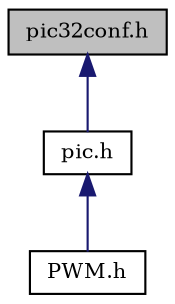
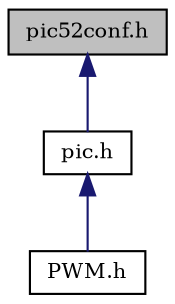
  digraph {
    fontname="DejaVu Serif"
    node [color=black fillcolor=white fontname="DejaVu Serif" fontsize=10 shape=record style=filled]
    edge [color=midnightblue dir=back fontname="DejaVu Serif" fontsize=10 labelfontname=Helvetica labelfontsize=10 style=solid]
-   n1 [fillcolor=grey75 fontcolor=black height=0.2 label="pic32conf.h" width=0.4]
+   n1 [fillcolor=grey75 fontcolor=black height=0.2 label="pic52conf.h" width=0.4]
    n2 [height=0.2 label="pic.h" width=0.4]
    n3 [height=0.2 label="PWM.h" width=0.4]
    n1 -> n2
    n2 -> n3
  }
